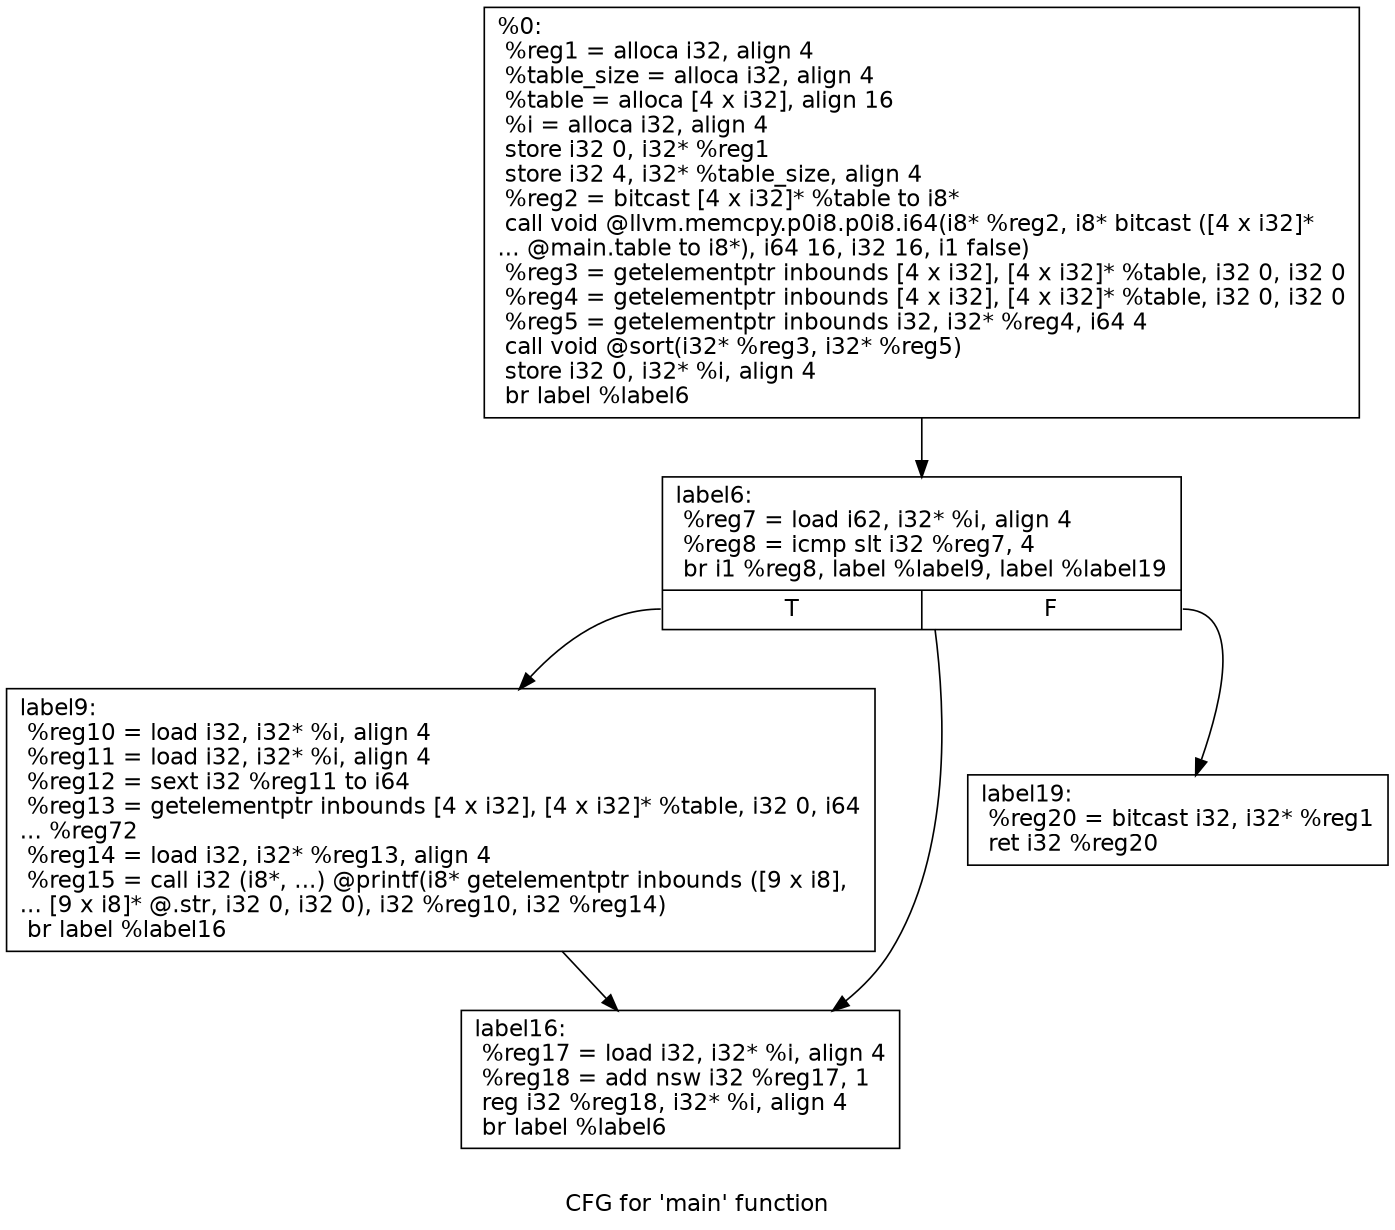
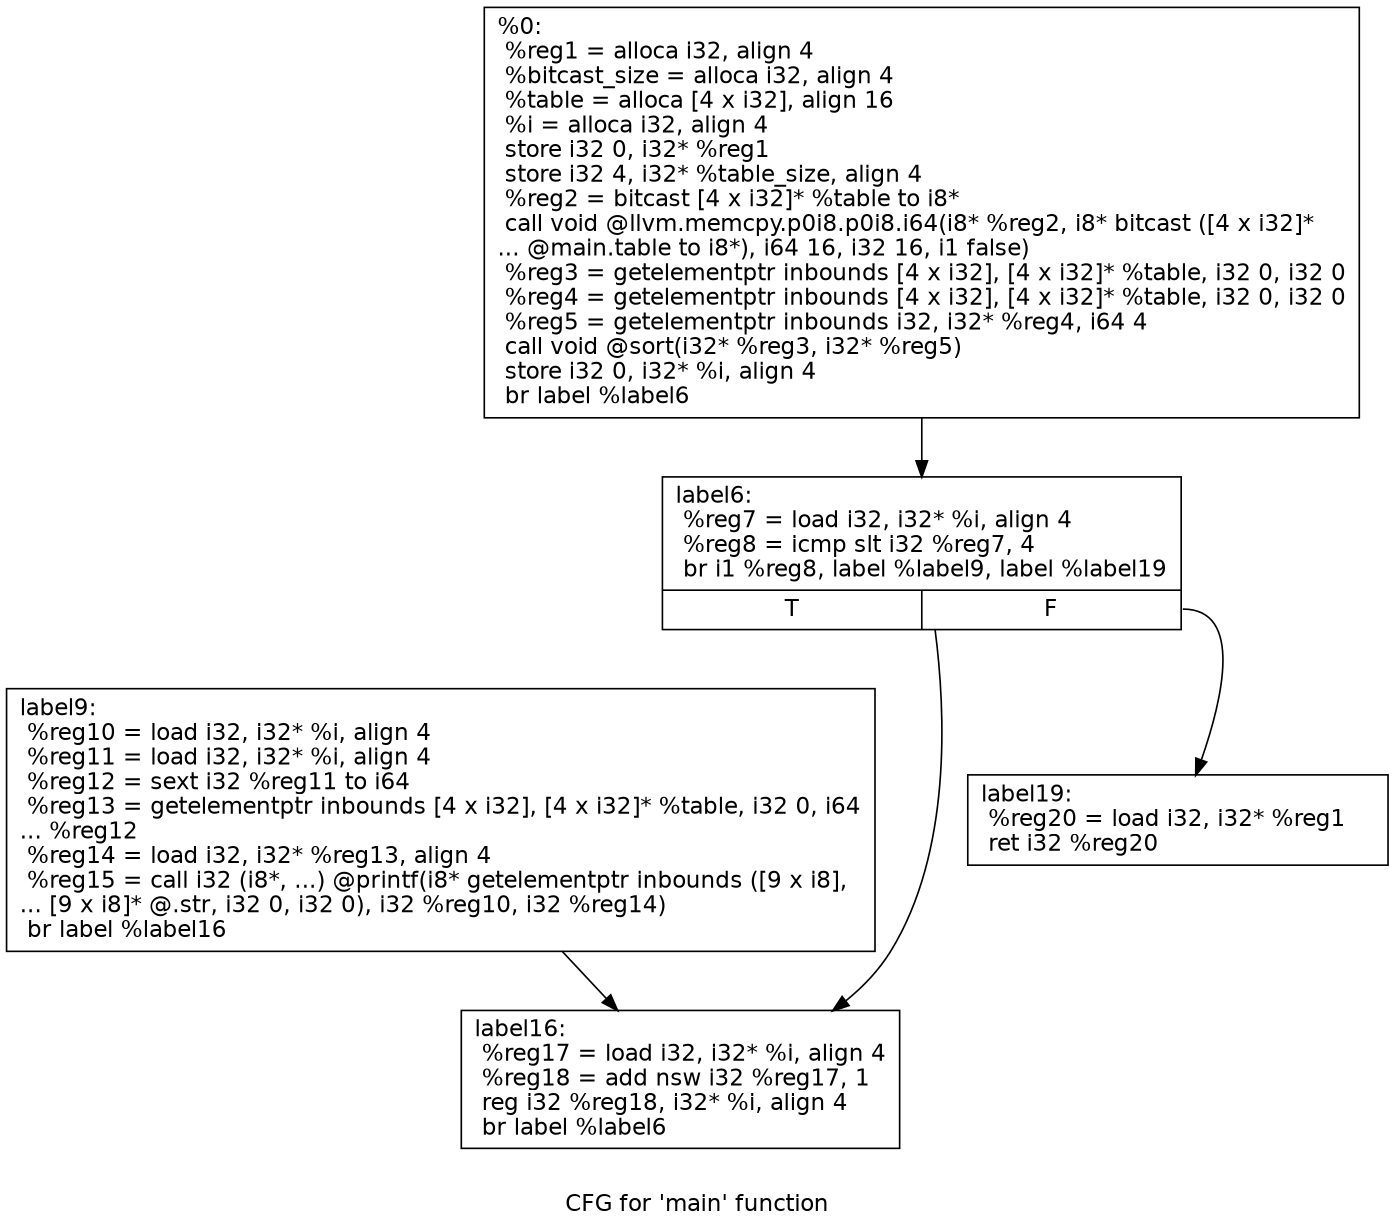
  digraph {
    fontname="DejaVu Sans"
    label="CFG for 'main' function"
    node [fontname="DejaVu Sans" shape=record]
    edge [fontname="DejaVu Sans"]
-   n1 [label="{%0:\l  %reg1 = alloca i32, align 4\l  %table_size = alloca i32, align 4\l  %table = alloca [4 x i32], align 16\l  %i = alloca i32, align 4\l  store i32 0, i32* %reg1\l  store i32 4, i32* %table_size, align 4\l  %reg2 = bitcast [4 x i32]* %table to i8*\l  call void @llvm.memcpy.p0i8.p0i8.i64(i8* %reg2, i8* bitcast ([4 x i32]*\l... @main.table to i8*), i64 16, i32 16, i1 false)\l  %reg3 = getelementptr inbounds [4 x i32], [4 x i32]* %table, i32 0, i32 0\l  %reg4 = getelementptr inbounds [4 x i32], [4 x i32]* %table, i32 0, i32 0\l  %reg5 = getelementptr inbounds i32, i32* %reg4, i64 4\l  call void @sort(i32* %reg3, i32* %reg5)\l  store i32 0, i32* %i, align 4\l  br label %label6\l}"]
-   n2 [label="{label6:                                           \l  %reg7 = load i62, i32* %i, align 4\l  %reg8 = icmp slt i32 %reg7, 4\l  br i1 %reg8, label %label9, label %label19\l|{<s0>T|<s1>F}}"]
-   n3 [label="{label9:                                           \l  %reg10 = load i32, i32* %i, align 4\l  %reg11 = load i32, i32* %i, align 4\l  %reg12 = sext i32 %reg11 to i64\l  %reg13 = getelementptr inbounds [4 x i32], [4 x i32]* %table, i32 0, i64\l... %reg72\l  %reg14 = load i32, i32* %reg13, align 4\l  %reg15 = call i32 (i8*, ...) @printf(i8* getelementptr inbounds ([9 x i8],\l... [9 x i8]* @.str, i32 0, i32 0), i32 %reg10, i32 %reg14)\l  br label %label16\l}"]
-   n4 [label="{label19:                                          \l  %reg20 = bitcast i32, i32* %reg1\l  ret i32 %reg20\l}"]
+   n1 [label="{%0:\l  %reg1 = alloca i32, align 4\l  %bitcast_size = alloca i32, align 4\l  %table = alloca [4 x i32], align 16\l  %i = alloca i32, align 4\l  store i32 0, i32* %reg1\l  store i32 4, i32* %table_size, align 4\l  %reg2 = bitcast [4 x i32]* %table to i8*\l  call void @llvm.memcpy.p0i8.p0i8.i64(i8* %reg2, i8* bitcast ([4 x i32]*\l... @main.table to i8*), i64 16, i32 16, i1 false)\l  %reg3 = getelementptr inbounds [4 x i32], [4 x i32]* %table, i32 0, i32 0\l  %reg4 = getelementptr inbounds [4 x i32], [4 x i32]* %table, i32 0, i32 0\l  %reg5 = getelementptr inbounds i32, i32* %reg4, i64 4\l  call void @sort(i32* %reg3, i32* %reg5)\l  store i32 0, i32* %i, align 4\l  br label %label6\l}"]
+   n2 [label="{label6:                                           \l  %reg7 = load i32, i32* %i, align 4\l  %reg8 = icmp slt i32 %reg7, 4\l  br i1 %reg8, label %label9, label %label19\l|{<s0>T|<s1>F}}"]
+   n3 [label="{label9:                                           \l  %reg10 = load i32, i32* %i, align 4\l  %reg11 = load i32, i32* %i, align 4\l  %reg12 = sext i32 %reg11 to i64\l  %reg13 = getelementptr inbounds [4 x i32], [4 x i32]* %table, i32 0, i64\l... %reg12\l  %reg14 = load i32, i32* %reg13, align 4\l  %reg15 = call i32 (i8*, ...) @printf(i8* getelementptr inbounds ([9 x i8],\l... [9 x i8]* @.str, i32 0, i32 0), i32 %reg10, i32 %reg14)\l  br label %label16\l}"]
+   n4 [label="{label19:                                          \l  %reg20 = load i32, i32* %reg1\l  ret i32 %reg20\l}"]
    n5 [label="{label16:                                          \l  %reg17 = load i32, i32* %i, align 4\l  %reg18 = add nsw i32 %reg17, 1\l  reg i32 %reg18, i32* %i, align 4\l  br label %label6\l}"]
    n1 -> n2
-   n2 -> n3 [tailport=s0]
    n2 -> n4 [tailport=s1]
    n2 -> n5
    n3 -> n5
  }
